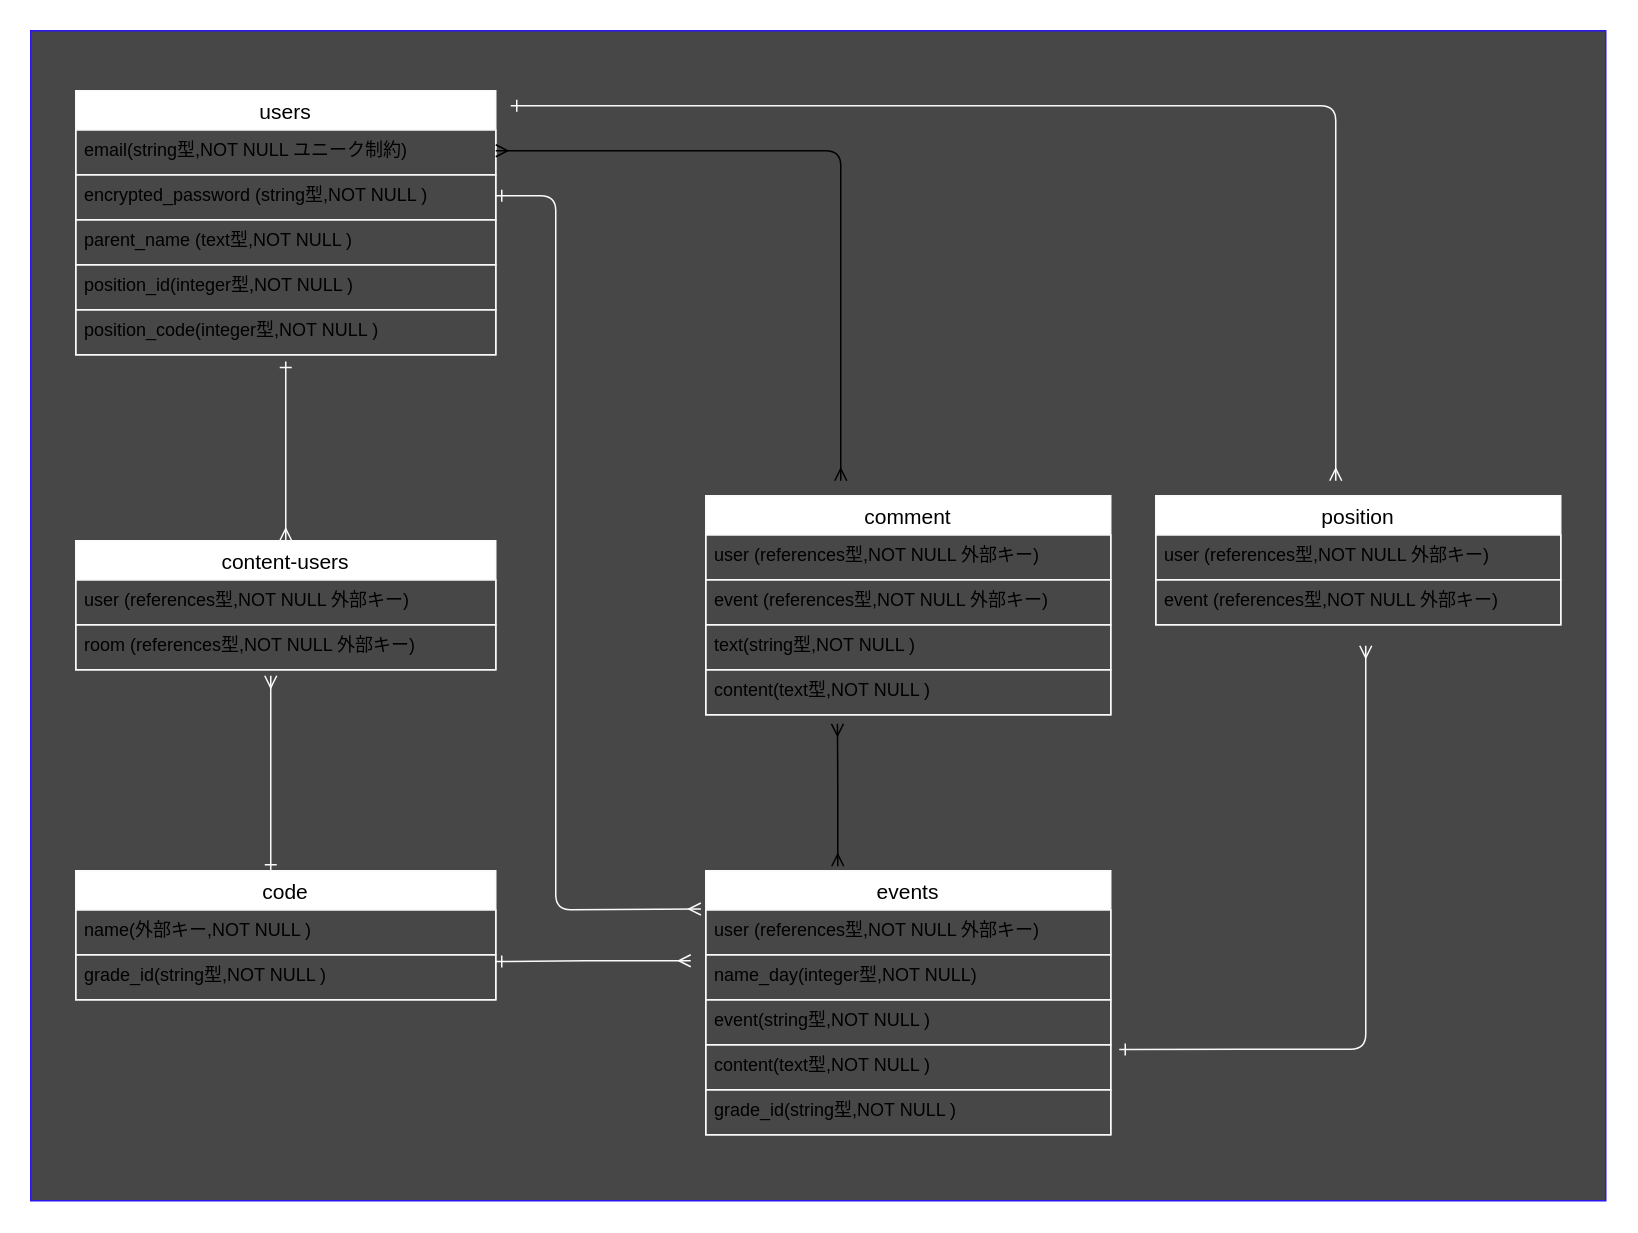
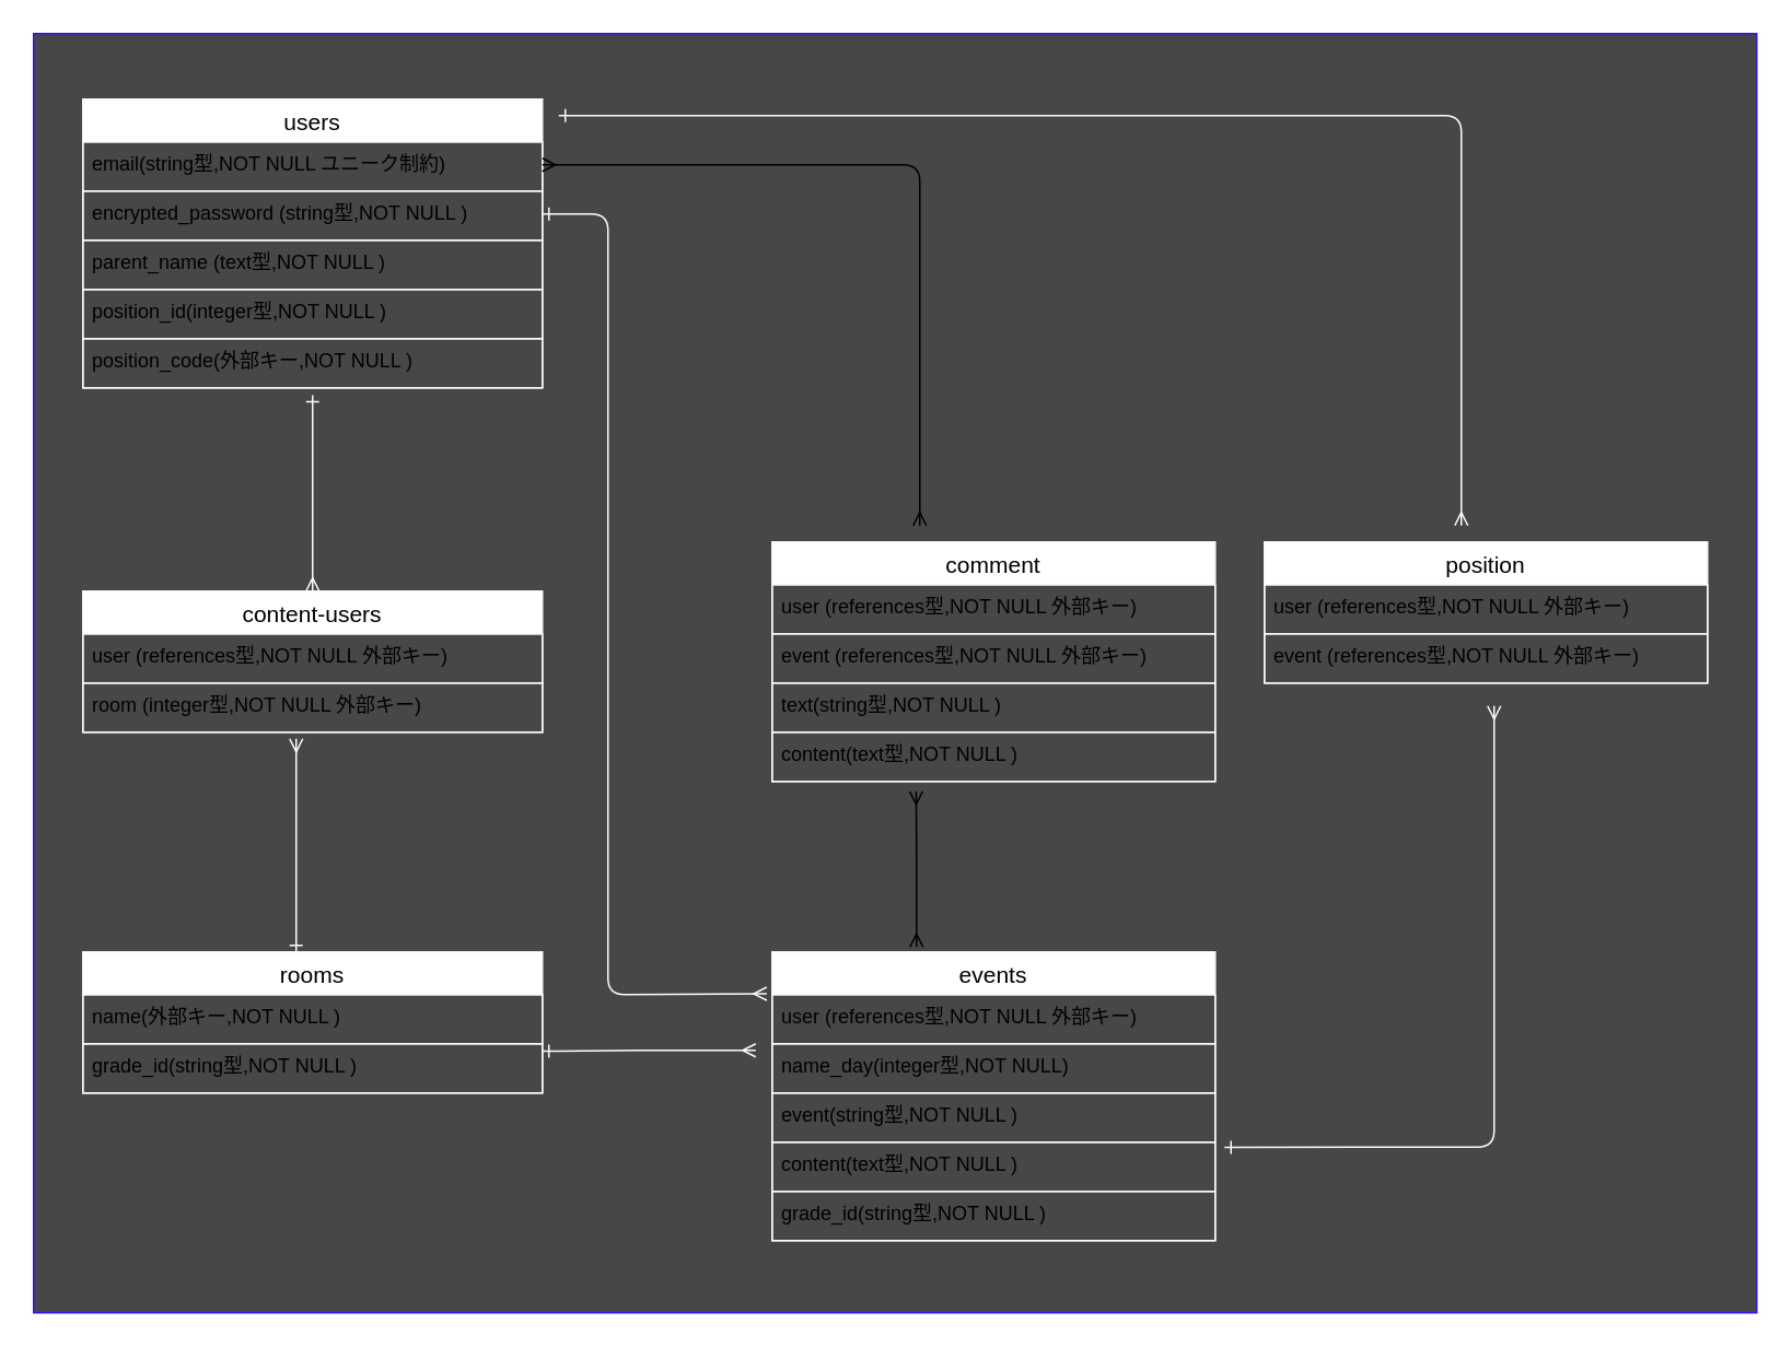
  <mxCell id="0" />
  <mxCell id="1" parent="0" />
  <mxCell id="2" value="" style="rounded=0;whiteSpace=wrap;html=1;strokeColor=#2B16F0;fillColor=#474747;" parent="1" vertex="1"><mxGeometry x="20" y="20" width="1050" height="780" as="geometry" /></mxCell>
  <mxCell id="3" value="users" style="swimlane;fontStyle=0;childLayout=stackLayout;horizontal=1;startSize=26;horizontalStack=0;resizeParent=1;resizeParentMax=0;resizeLast=0;collapsible=1;marginBottom=0;align=center;fontSize=14;strokeColor=#FAFAFA;" parent="1" vertex="1"><mxGeometry x="50" y="60" width="280" height="176" as="geometry" /></mxCell>
  <mxCell id="4" value="email(string型,NOT NULL ユニーク制約)" style="text;strokeColor=#FAFAFA;fillColor=none;spacingLeft=4;spacingRight=4;overflow=hidden;rotatable=0;points=[[0,0.5],[1,0.5]];portConstraint=eastwest;fontSize=12;" parent="3" vertex="1"><mxGeometry y="26" width="280" height="30" as="geometry" /></mxCell>
  <mxCell id="5" value="encrypted_password (string型,NOT NULL )" style="text;strokeColor=#FAFAFA;fillColor=none;spacingLeft=4;spacingRight=4;overflow=hidden;rotatable=0;points=[[0,0.5],[1,0.5]];portConstraint=eastwest;fontSize=12;" parent="3" vertex="1"><mxGeometry y="56" width="280" height="30" as="geometry" /></mxCell>
  <mxCell id="6" value="parent_name (text型,NOT NULL )" style="text;strokeColor=#FAFAFA;fillColor=none;spacingLeft=4;spacingRight=4;overflow=hidden;rotatable=0;points=[[0,0.5],[1,0.5]];portConstraint=eastwest;fontSize=12;" parent="3" vertex="1"><mxGeometry y="86" width="280" height="30" as="geometry" /></mxCell>
  <mxCell id="7" style="html=1;entryX=0.5;entryY=0;entryDx=0;entryDy=0;endArrow=ERmany;endFill=0;startArrow=ERone;startFill=0;strokeColor=#FAFAFA;" parent="3" target="19" edge="1"><mxGeometry relative="1" as="geometry"><mxPoint x="140" y="180.5" as="sourcePoint" /><mxPoint x="227.0" y="81.5" as="targetPoint" /></mxGeometry></mxCell>
  <mxCell id="8" value="position_id(integer型,NOT NULL )" style="text;strokeColor=#FAFAFA;fillColor=none;spacingLeft=4;spacingRight=4;overflow=hidden;rotatable=0;points=[[0,0.5],[1,0.5]];portConstraint=eastwest;fontSize=12;" parent="3" vertex="1"><mxGeometry y="116" width="280" height="30" as="geometry" /></mxCell>
- <mxCell id="9" value="position_code(integer型,NOT NULL )" style="text;strokeColor=#FAFAFA;fillColor=none;spacingLeft=4;spacingRight=4;overflow=hidden;rotatable=0;points=[[0,0.5],[1,0.5]];portConstraint=eastwest;fontSize=12;" parent="3" vertex="1"><mxGeometry y="146" width="280" height="30" as="geometry" /></mxCell>
- <mxCell id="10" value="code" style="swimlane;fontStyle=0;childLayout=stackLayout;horizontal=1;startSize=26;horizontalStack=0;resizeParent=1;resizeParentMax=0;resizeLast=0;collapsible=1;marginBottom=0;align=center;fontSize=14;strokeColor=#FAFAFA;" parent="1" vertex="1"><mxGeometry x="50" y="580" width="280" height="86" as="geometry" /></mxCell>
+ <mxCell id="9" value="position_code(外部キー,NOT NULL )" style="text;strokeColor=#FAFAFA;fillColor=none;spacingLeft=4;spacingRight=4;overflow=hidden;rotatable=0;points=[[0,0.5],[1,0.5]];portConstraint=eastwest;fontSize=12;" parent="3" vertex="1"><mxGeometry y="146" width="280" height="30" as="geometry" /></mxCell>
+ <mxCell id="10" value="rooms" style="swimlane;fontStyle=0;childLayout=stackLayout;horizontal=1;startSize=26;horizontalStack=0;resizeParent=1;resizeParentMax=0;resizeLast=0;collapsible=1;marginBottom=0;align=center;fontSize=14;strokeColor=#FAFAFA;" parent="1" vertex="1"><mxGeometry x="50" y="580" width="280" height="86" as="geometry" /></mxCell>
  <mxCell id="11" value="name(外部キー,NOT NULL )&#10; " style="text;strokeColor=#FAFAFA;fillColor=none;spacingLeft=4;spacingRight=4;overflow=hidden;rotatable=0;points=[[0,0.5],[1,0.5]];portConstraint=eastwest;fontSize=12;" parent="10" vertex="1"><mxGeometry y="26" width="280" height="30" as="geometry" /></mxCell>
  <mxCell id="12" value="grade_id(string型,NOT NULL )" style="text;strokeColor=#FAFAFA;fillColor=none;spacingLeft=4;spacingRight=4;overflow=hidden;rotatable=0;points=[[0,0.5],[1,0.5]];portConstraint=eastwest;fontSize=12;" parent="10" vertex="1"><mxGeometry y="56" width="280" height="30" as="geometry" /></mxCell>
  <mxCell id="13" value="events" style="swimlane;fontStyle=0;childLayout=stackLayout;horizontal=1;startSize=26;horizontalStack=0;resizeParent=1;resizeParentMax=0;resizeLast=0;collapsible=1;marginBottom=0;align=center;fontSize=14;strokeColor=#FAFAFA;" parent="1" vertex="1"><mxGeometry x="470" y="580" width="270" height="176" as="geometry" /></mxCell>
  <mxCell id="14" value="user (references型,NOT NULL 外部キー)" style="text;strokeColor=#FAFAFA;fillColor=none;spacingLeft=4;spacingRight=4;overflow=hidden;rotatable=0;points=[[0,0.5],[1,0.5]];portConstraint=eastwest;fontSize=12;" parent="13" vertex="1"><mxGeometry y="26" width="270" height="30" as="geometry" /></mxCell>
  <mxCell id="15" value="name_day(integer型,NOT NULL)" style="text;strokeColor=#FAFAFA;fillColor=none;spacingLeft=4;spacingRight=4;overflow=hidden;rotatable=0;points=[[0,0.5],[1,0.5]];portConstraint=eastwest;fontSize=12;" parent="13" vertex="1"><mxGeometry y="56" width="270" height="30" as="geometry" /></mxCell>
  <mxCell id="16" value="event(string型,NOT NULL )" style="text;strokeColor=#FAFAFA;fillColor=none;spacingLeft=4;spacingRight=4;overflow=hidden;rotatable=0;points=[[0,0.5],[1,0.5]];portConstraint=eastwest;fontSize=12;" parent="13" vertex="1"><mxGeometry y="86" width="270" height="30" as="geometry" /></mxCell>
  <mxCell id="17" value="content(text型,NOT NULL )" style="text;strokeColor=#FAFAFA;fillColor=none;spacingLeft=4;spacingRight=4;overflow=hidden;rotatable=0;points=[[0,0.5],[1,0.5]];portConstraint=eastwest;fontSize=12;" parent="13" vertex="1"><mxGeometry y="116" width="270" height="30" as="geometry" /></mxCell>
  <mxCell id="18" value="grade_id(string型,NOT NULL )" style="text;strokeColor=#FAFAFA;fillColor=none;spacingLeft=4;spacingRight=4;overflow=hidden;rotatable=0;points=[[0,0.5],[1,0.5]];portConstraint=eastwest;fontSize=12;" parent="13" vertex="1"><mxGeometry y="146" width="270" height="30" as="geometry" /></mxCell>
  <mxCell id="19" value="content-users" style="swimlane;fontStyle=0;childLayout=stackLayout;horizontal=1;startSize=26;horizontalStack=0;resizeParent=1;resizeParentMax=0;resizeLast=0;collapsible=1;marginBottom=0;align=center;fontSize=14;strokeColor=#FAFAFA;" parent="1" vertex="1"><mxGeometry x="50" y="360" width="280" height="86" as="geometry" /></mxCell>
  <mxCell id="20" value="user (references型,NOT NULL 外部キー)" style="text;strokeColor=#FAFAFA;fillColor=none;spacingLeft=4;spacingRight=4;overflow=hidden;rotatable=0;points=[[0,0.5],[1,0.5]];portConstraint=eastwest;fontSize=12;" parent="19" vertex="1"><mxGeometry y="26" width="280" height="30" as="geometry" /></mxCell>
- <mxCell id="21" value="room (references型,NOT NULL 外部キー)" style="text;strokeColor=#FAFAFA;fillColor=none;spacingLeft=4;spacingRight=4;overflow=hidden;rotatable=0;points=[[0,0.5],[1,0.5]];portConstraint=eastwest;fontSize=12;" parent="19" vertex="1"><mxGeometry y="56" width="280" height="30" as="geometry" /></mxCell>
+ <mxCell id="21" value="room (integer型,NOT NULL 外部キー)" style="text;strokeColor=#FAFAFA;fillColor=none;spacingLeft=4;spacingRight=4;overflow=hidden;rotatable=0;points=[[0,0.5],[1,0.5]];portConstraint=eastwest;fontSize=12;" parent="19" vertex="1"><mxGeometry y="56" width="280" height="30" as="geometry" /></mxCell>
  <mxCell id="22" style="html=1;endArrow=ERmany;endFill=0;startArrow=ERone;startFill=0;strokeColor=#FAFAFA;" parent="1" edge="1"><mxGeometry relative="1" as="geometry"><mxPoint x="180" y="580" as="sourcePoint" /><mxPoint x="180" y="450" as="targetPoint" /></mxGeometry></mxCell>
  <mxCell id="23" style="html=1;endArrow=ERmany;endFill=0;startArrow=ERone;startFill=0;strokeColor=#FAFAFA;entryX=-0.012;entryY=-0.016;entryDx=0;entryDy=0;entryPerimeter=0;" parent="1" target="14" edge="1"><mxGeometry relative="1" as="geometry"><mxPoint x="330" y="130" as="sourcePoint" /><mxPoint x="530" y="130" as="targetPoint" /><Array as="points"><mxPoint x="370" y="130" /><mxPoint x="370" y="606" /></Array></mxGeometry></mxCell>
  <mxCell id="24" style="html=1;entryX=-0.037;entryY=0.133;entryDx=0;entryDy=0;endArrow=ERmany;endFill=0;startArrow=ERone;startFill=0;entryPerimeter=0;strokeColor=#FAFAFA;" parent="1" target="15" edge="1"><mxGeometry relative="1" as="geometry"><mxPoint x="330" y="640.5" as="sourcePoint" /><mxPoint x="410" y="640" as="targetPoint" /><Array as="points"><mxPoint x="400" y="640" /></Array></mxGeometry></mxCell>
  <mxCell id="25" value="comment" style="swimlane;fontStyle=0;childLayout=stackLayout;horizontal=1;startSize=26;horizontalStack=0;resizeParent=1;resizeParentMax=0;resizeLast=0;collapsible=1;marginBottom=0;align=center;fontSize=14;strokeColor=#FAFAFA;" vertex="1" parent="1"><mxGeometry x="470" y="330" width="270" height="146" as="geometry" /></mxCell>
  <mxCell id="26" value="user (references型,NOT NULL 外部キー)" style="text;strokeColor=#FAFAFA;fillColor=none;spacingLeft=4;spacingRight=4;overflow=hidden;rotatable=0;points=[[0,0.5],[1,0.5]];portConstraint=eastwest;fontSize=12;" vertex="1" parent="25"><mxGeometry y="26" width="270" height="30" as="geometry" /></mxCell>
  <mxCell id="27" value="event (references型,NOT NULL 外部キー)" style="text;strokeColor=#FAFAFA;fillColor=none;spacingLeft=4;spacingRight=4;overflow=hidden;rotatable=0;points=[[0,0.5],[1,0.5]];portConstraint=eastwest;fontSize=12;" vertex="1" parent="25"><mxGeometry y="56" width="270" height="30" as="geometry" /></mxCell>
  <mxCell id="28" value="text(string型,NOT NULL )" style="text;strokeColor=#FAFAFA;fillColor=none;spacingLeft=4;spacingRight=4;overflow=hidden;rotatable=0;points=[[0,0.5],[1,0.5]];portConstraint=eastwest;fontSize=12;" vertex="1" parent="25"><mxGeometry y="86" width="270" height="30" as="geometry" /></mxCell>
  <mxCell id="29" value="content(text型,NOT NULL )" style="text;strokeColor=#FAFAFA;fillColor=none;spacingLeft=4;spacingRight=4;overflow=hidden;rotatable=0;points=[[0,0.5],[1,0.5]];portConstraint=eastwest;fontSize=12;" vertex="1" parent="25"><mxGeometry y="116" width="270" height="30" as="geometry" /></mxCell>
  <mxCell id="30" value="" style="edgeStyle=orthogonalEdgeStyle;fontSize=12;html=1;endArrow=ERmany;startArrow=ERmany;" edge="1" parent="1" target="3"><mxGeometry width="100" height="100" relative="1" as="geometry"><mxPoint x="560" y="320" as="sourcePoint" /><mxPoint x="600" y="98" as="targetPoint" /><Array as="points"><mxPoint x="560" y="100" /></Array></mxGeometry></mxCell>
  <mxCell id="31" value="" style="fontSize=12;html=1;endArrow=ERmany;startArrow=ERmany;entryX=0.44;entryY=0.967;entryDx=0;entryDy=0;entryPerimeter=0;" edge="1" parent="1"><mxGeometry width="100" height="100" relative="1" as="geometry"><mxPoint x="558" y="577" as="sourcePoint" /><mxPoint x="557.8" y="482.01" as="targetPoint" /><Array as="points"><mxPoint x="558" y="537" /><mxPoint x="558" y="517" /></Array></mxGeometry></mxCell>
  <mxCell id="32" value="position" style="swimlane;fontStyle=0;childLayout=stackLayout;horizontal=1;startSize=26;horizontalStack=0;resizeParent=1;resizeParentMax=0;resizeLast=0;collapsible=1;marginBottom=0;align=center;fontSize=14;strokeColor=#FAFAFA;" vertex="1" parent="1"><mxGeometry x="770" y="330" width="270" height="86" as="geometry" /></mxCell>
  <mxCell id="33" value="user (references型,NOT NULL 外部キー)" style="text;strokeColor=#FAFAFA;fillColor=none;spacingLeft=4;spacingRight=4;overflow=hidden;rotatable=0;points=[[0,0.5],[1,0.5]];portConstraint=eastwest;fontSize=12;" vertex="1" parent="32"><mxGeometry y="26" width="270" height="30" as="geometry" /></mxCell>
  <mxCell id="34" value="event (references型,NOT NULL 外部キー)" style="text;strokeColor=#FAFAFA;fillColor=none;spacingLeft=4;spacingRight=4;overflow=hidden;rotatable=0;points=[[0,0.5],[1,0.5]];portConstraint=eastwest;fontSize=12;" vertex="1" parent="32"><mxGeometry y="56" width="270" height="30" as="geometry" /></mxCell>
  <mxCell id="35" style="html=1;endArrow=ERmany;endFill=0;startArrow=ERone;startFill=0;strokeColor=#FAFAFA;" edge="1" parent="1"><mxGeometry relative="1" as="geometry"><mxPoint x="340" y="70" as="sourcePoint" /><mxPoint x="890" y="320" as="targetPoint" /><Array as="points"><mxPoint x="380" y="70" /><mxPoint x="890" y="70" /></Array></mxGeometry></mxCell>
  <mxCell id="36" style="html=1;endArrow=ERmany;endFill=0;startArrow=ERone;startFill=0;strokeColor=#FAFAFA;exitX=1.021;exitY=0.107;exitDx=0;exitDy=0;exitPerimeter=0;" edge="1" parent="1" source="17"><mxGeometry relative="1" as="geometry"><mxPoint x="350" y="80" as="sourcePoint" /><mxPoint x="910" y="430" as="targetPoint" /><Array as="points"><mxPoint x="840" y="699" /><mxPoint x="910" y="699" /></Array></mxGeometry></mxCell>
